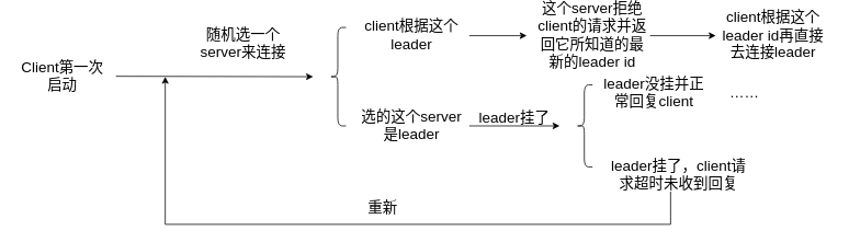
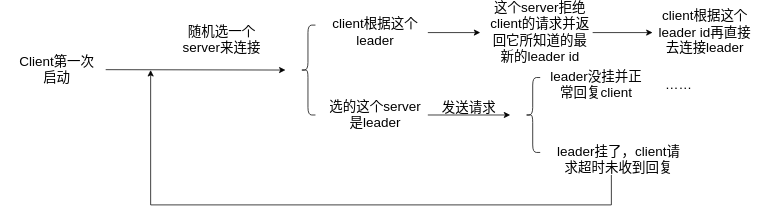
  <mxCell id="0" />
  <mxCell id="1" parent="0" />
  <mxCell id="2" value="&lt;font style=&quot;font-size: 18px;&quot;&gt;Client第一次启动&lt;/font&gt;" style="text;html=1;strokeColor=none;fillColor=none;align=center;verticalAlign=middle;whiteSpace=wrap;rounded=0;" vertex="1" parent="1"><mxGeometry x="20" y="70" width="110" height="20" as="geometry" /></mxCell>
  <mxCell id="3" value="" style="endArrow=classic;html=1;rounded=0;" edge="1" parent="1"><mxGeometry width="50" height="50" relative="1" as="geometry"><mxPoint x="140" y="79.5" as="sourcePoint" /><mxPoint x="380" y="80" as="targetPoint" /></mxGeometry></mxCell>
  <mxCell id="4" value="&lt;font style=&quot;font-size: 18px;&quot;&gt;随机选一个server来连接&lt;/font&gt;" style="text;html=1;strokeColor=none;fillColor=none;align=center;verticalAlign=middle;whiteSpace=wrap;rounded=0;" vertex="1" parent="1"><mxGeometry x="240" y="30" width="110" height="20" as="geometry" /></mxCell>
  <mxCell id="5" value="" style="shape=curlyBracket;whiteSpace=wrap;html=1;rounded=1;labelPosition=left;verticalLabelPosition=middle;align=right;verticalAlign=middle;" vertex="1" parent="1"><mxGeometry x="400" y="20" width="20" height="120" as="geometry" /></mxCell>
  <mxCell id="6" value="&lt;font style=&quot;font-size: 18px;&quot;&gt;选的这个server是leader&lt;/font&gt;" style="text;html=1;strokeColor=none;fillColor=none;align=center;verticalAlign=middle;whiteSpace=wrap;rounded=0;" vertex="1" parent="1"><mxGeometry x="430" y="130" width="140" height="20" as="geometry" /></mxCell>
  <mxCell id="7" value="&lt;font style=&quot;font-size: 18px;&quot;&gt;client根据这个leader&lt;/font&gt;" style="text;html=1;strokeColor=none;fillColor=none;align=center;verticalAlign=middle;whiteSpace=wrap;rounded=0;" vertex="1" parent="1"><mxGeometry x="430" y="20" width="140" height="20" as="geometry" /></mxCell>
  <mxCell id="8" value="" style="endArrow=classic;html=1;rounded=0;" edge="1" parent="1"><mxGeometry width="50" height="50" relative="1" as="geometry"><mxPoint x="570" y="30" as="sourcePoint" /><mxPoint x="640" y="30" as="targetPoint" /></mxGeometry></mxCell>
  <mxCell id="9" value="&lt;font style=&quot;font-size: 18px;&quot;&gt;这个server拒绝client的请求并返回它所知道的最新的leader id&lt;/font&gt;" style="text;html=1;strokeColor=none;fillColor=none;align=center;verticalAlign=middle;whiteSpace=wrap;rounded=0;" vertex="1" parent="1"><mxGeometry x="650" y="20" width="140" height="20" as="geometry" /></mxCell>
  <mxCell id="10" value="" style="endArrow=classic;html=1;rounded=0;" edge="1" parent="1"><mxGeometry width="50" height="50" relative="1" as="geometry"><mxPoint x="790" y="30" as="sourcePoint" /><mxPoint x="870" y="30" as="targetPoint" /></mxGeometry></mxCell>
  <mxCell id="11" value="&lt;font style=&quot;font-size: 18px;&quot;&gt;client根据这个leader id再直接去连接leader&lt;/font&gt;" style="text;html=1;strokeColor=none;fillColor=none;align=center;verticalAlign=middle;whiteSpace=wrap;rounded=0;" vertex="1" parent="1"><mxGeometry x="870" y="20" width="140" height="20" as="geometry" /></mxCell>
  <mxCell id="12" value="" style="endArrow=classic;html=1;rounded=0;" edge="1" parent="1"><mxGeometry width="50" height="50" relative="1" as="geometry"><mxPoint x="570" y="140" as="sourcePoint" /><mxPoint x="680" y="140" as="targetPoint" /></mxGeometry></mxCell>
- <mxCell id="13" value="&lt;font style=&quot;font-size: 18px;&quot;&gt;leader挂了&lt;/font&gt;" style="text;html=1;strokeColor=none;fillColor=none;align=center;verticalAlign=middle;whiteSpace=wrap;rounded=0;" vertex="1" parent="1"><mxGeometry x="570" y="120" width="110" height="20" as="geometry" /></mxCell>
+ <mxCell id="13" value="&lt;font style=&quot;font-size: 18px;&quot;&gt;发送请求&lt;/font&gt;" style="text;html=1;strokeColor=none;fillColor=none;align=center;verticalAlign=middle;whiteSpace=wrap;rounded=0;" vertex="1" parent="1"><mxGeometry x="570" y="120" width="110" height="20" as="geometry" /></mxCell>
  <mxCell id="14" value="" style="shape=curlyBracket;whiteSpace=wrap;html=1;rounded=1;labelPosition=left;verticalLabelPosition=middle;align=right;verticalAlign=middle;" vertex="1" parent="1"><mxGeometry x="700" y="90" width="20" height="100" as="geometry" /></mxCell>
  <mxCell id="15" value="&lt;font style=&quot;font-size: 18px;&quot;&gt;leader没挂并正常回复client&lt;/font&gt;" style="text;html=1;strokeColor=none;fillColor=none;align=center;verticalAlign=middle;whiteSpace=wrap;rounded=0;" vertex="1" parent="1"><mxGeometry x="730" y="90" width="130" height="20" as="geometry" /></mxCell>
  <mxCell id="16" value="&lt;span style=&quot;font-size: 18px;&quot;&gt;……&lt;/span&gt;" style="text;html=1;strokeColor=none;fillColor=none;align=center;verticalAlign=middle;whiteSpace=wrap;rounded=0;" vertex="1" parent="1"><mxGeometry x="840" y="95" width="130" height="10" as="geometry" /></mxCell>
  <mxCell id="17" style="edgeStyle=orthogonalEdgeStyle;rounded=0;orthogonalLoop=1;jettySize=auto;html=1;" edge="1" parent="1"><mxGeometry relative="1" as="geometry"><mxPoint x="200" y="80" as="targetPoint" /><mxPoint x="815" y="220" as="sourcePoint" /><Array as="points"><mxPoint x="815" y="260" /><mxPoint x="200" y="260" /></Array></mxGeometry></mxCell>
  <mxCell id="18" value="&lt;font style=&quot;font-size: 18px;&quot;&gt;leader挂了，client请求超时未收到回复&lt;/font&gt;" style="text;html=1;strokeColor=none;fillColor=none;align=center;verticalAlign=middle;whiteSpace=wrap;rounded=0;" vertex="1" parent="1"><mxGeometry x="740" y="190" width="170" height="20" as="geometry" /></mxCell>
- <mxCell id="19" value="&lt;font style=&quot;font-size: 18px;&quot;&gt;重新&lt;/font&gt;" style="text;html=1;strokeColor=none;fillColor=none;align=center;verticalAlign=middle;whiteSpace=wrap;rounded=0;" vertex="1" parent="1"><mxGeometry x="410" y="230" width="110" height="20" as="geometry" /></mxCell>
